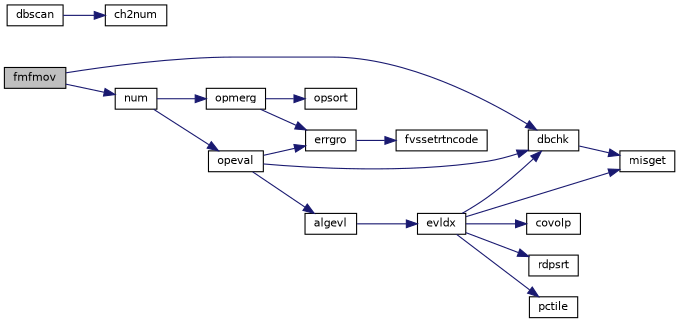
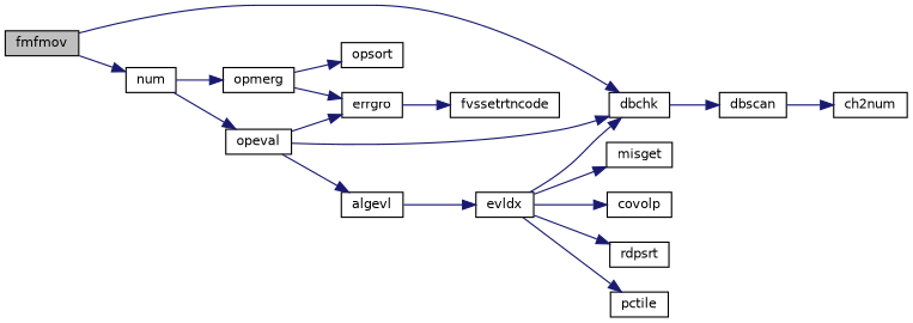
  digraph {
    rankdir=LR
    node [color=black fillcolor=white fontname=Helvetica fontsize=10 shape=record style=filled]
    edge [color=midnightblue fontname=Helvetica fontsize=10 labelfontname=Helvetica labelfontsize=10 style=solid]
    n1 [fillcolor=grey75 fontcolor=black height=0.2 label=fmfmov width=0.4]
    n2 [height=0.2 label=dbchk width=0.4]
    n3 [height=0.2 label=num width=0.4]
    n4 [height=0.2 label=dbscan width=0.4]
    n5 [height=0.2 label=opmerg width=0.4]
    n6 [height=0.2 label=opeval width=0.4]
    n7 [height=0.2 label=ch2num width=0.4]
    n8 [height=0.2 label=errgro width=0.4]
    n9 [height=0.2 label=opsort width=0.4]
    n10 [height=0.2 label=algevl width=0.4]
    n11 [height=0.2 label=fvssetrtncode width=0.4]
    n12 [height=0.2 label=evldx width=0.4]
    n13 [height=0.2 label=misget width=0.4]
    n14 [height=0.2 label=covolp width=0.4]
    n15 [height=0.2 label=rdpsrt width=0.4]
    n16 [height=0.2 label=pctile width=0.4]
    n1 -> n2
    n1 -> n3
-   n2 -> n13
+   n2 -> n4
    n3 -> n5
    n3 -> n6
    n4 -> n7
    n5 -> n8
    n5 -> n9
    n6 -> n2
    n6 -> n8
    n6 -> n10
    n8 -> n11
    n10 -> n12
    n12 -> n2
    n12 -> n13
    n12 -> n14
    n12 -> n15
    n12 -> n16
  }
